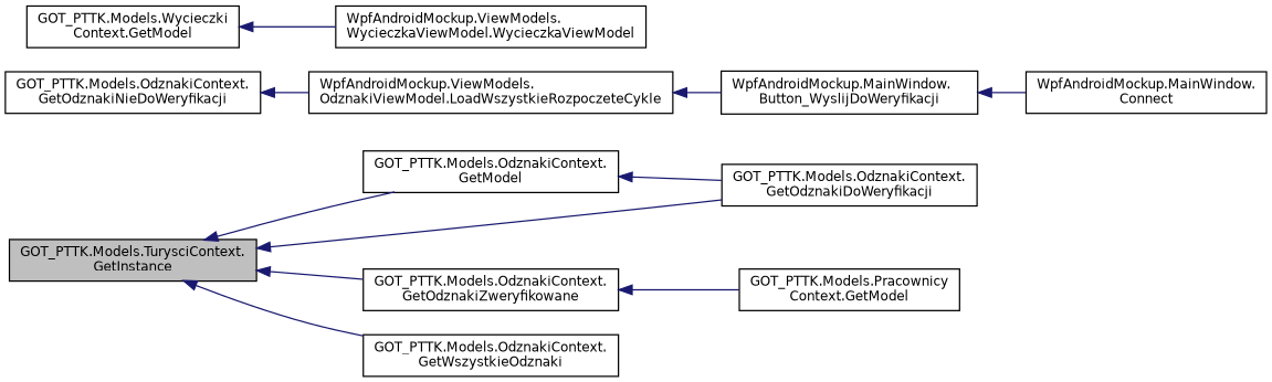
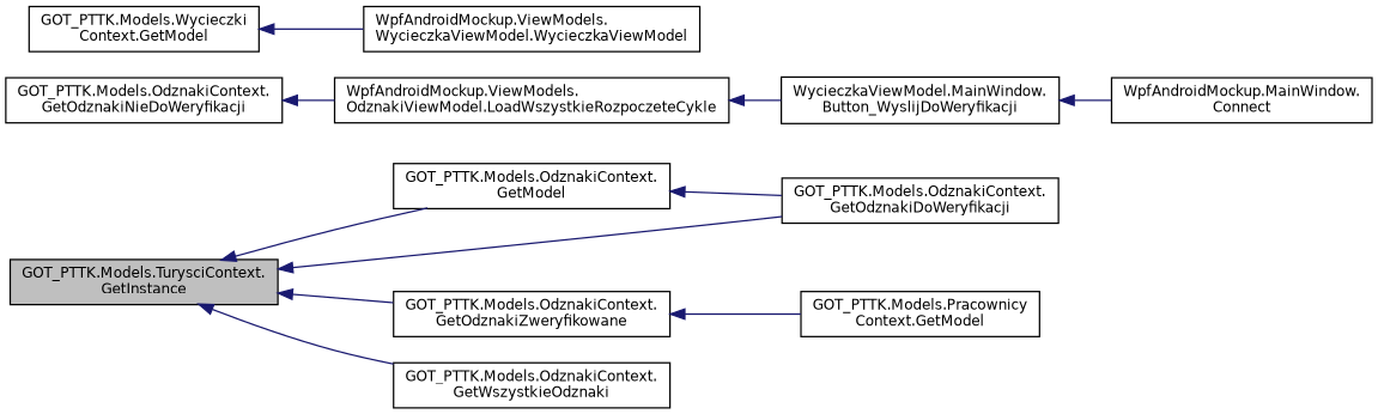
  digraph {
    rankdir=LR
    node [color=black fillcolor=white fontname=Helvetica fontsize=10 shape=record style=filled]
    edge [color=midnightblue dir=back fontname=Helvetica fontsize=10 labelfontname=Helvetica labelfontsize=10 style=solid]
    n1 [fillcolor=grey75 fontcolor=black height=0.2 label="GOT_PTTK.Models.TurysciContext.\lGetInstance" width=0.4]
    n2 [height=0.2 label="GOT_PTTK.Models.OdznakiContext.\lGetModel" width=0.4]
    n3 [height=0.2 label="GOT_PTTK.Models.OdznakiContext.\lGetOdznakiDoWeryfikacji" width=0.4]
    n4 [height=0.2 label="GOT_PTTK.Models.OdznakiContext.\lGetOdznakiZweryfikowane" width=0.4]
    n5 [height=0.2 label="GOT_PTTK.Models.OdznakiContext.\lGetWszystkieOdznaki" width=0.4]
    n6 [height=0.2 label="GOT_PTTK.Models.OdznakiContext.\lGetOdznakiNieDoWeryfikacji" width=0.4]
    n7 [height=0.2 label="WpfAndroidMockup.ViewModels.\lOdznakiViewModel.LoadWszystkieRozpoczeteCykle" width=0.4]
    n8 [height=0.2 label="GOT_PTTK.Models.Pracownicy\lContext.GetModel" width=0.4]
    n9 [height=0.2 label="GOT_PTTK.Models.Wycieczki\lContext.GetModel" width=0.4]
    n10 [height=0.2 label="WpfAndroidMockup.ViewModels.\lWycieczkaViewModel.WycieczkaViewModel" width=0.4]
-   n11 [height=0.2 label="WpfAndroidMockup.MainWindow.\lButton_WyslijDoWeryfikacji" width=0.4]
+   n11 [height=0.2 label="WycieczkaViewModel.MainWindow.\lButton_WyslijDoWeryfikacji" width=0.4]
    n12 [height=0.2 label="WpfAndroidMockup.MainWindow.\lConnect" width=0.4]
    n1 -> n2
    n1 -> n3
    n1 -> n4
    n1 -> n5
    n2 -> n3
    n4 -> n8
    n6 -> n7
    n7 -> n11
    n9 -> n10
    n11 -> n12
  }
